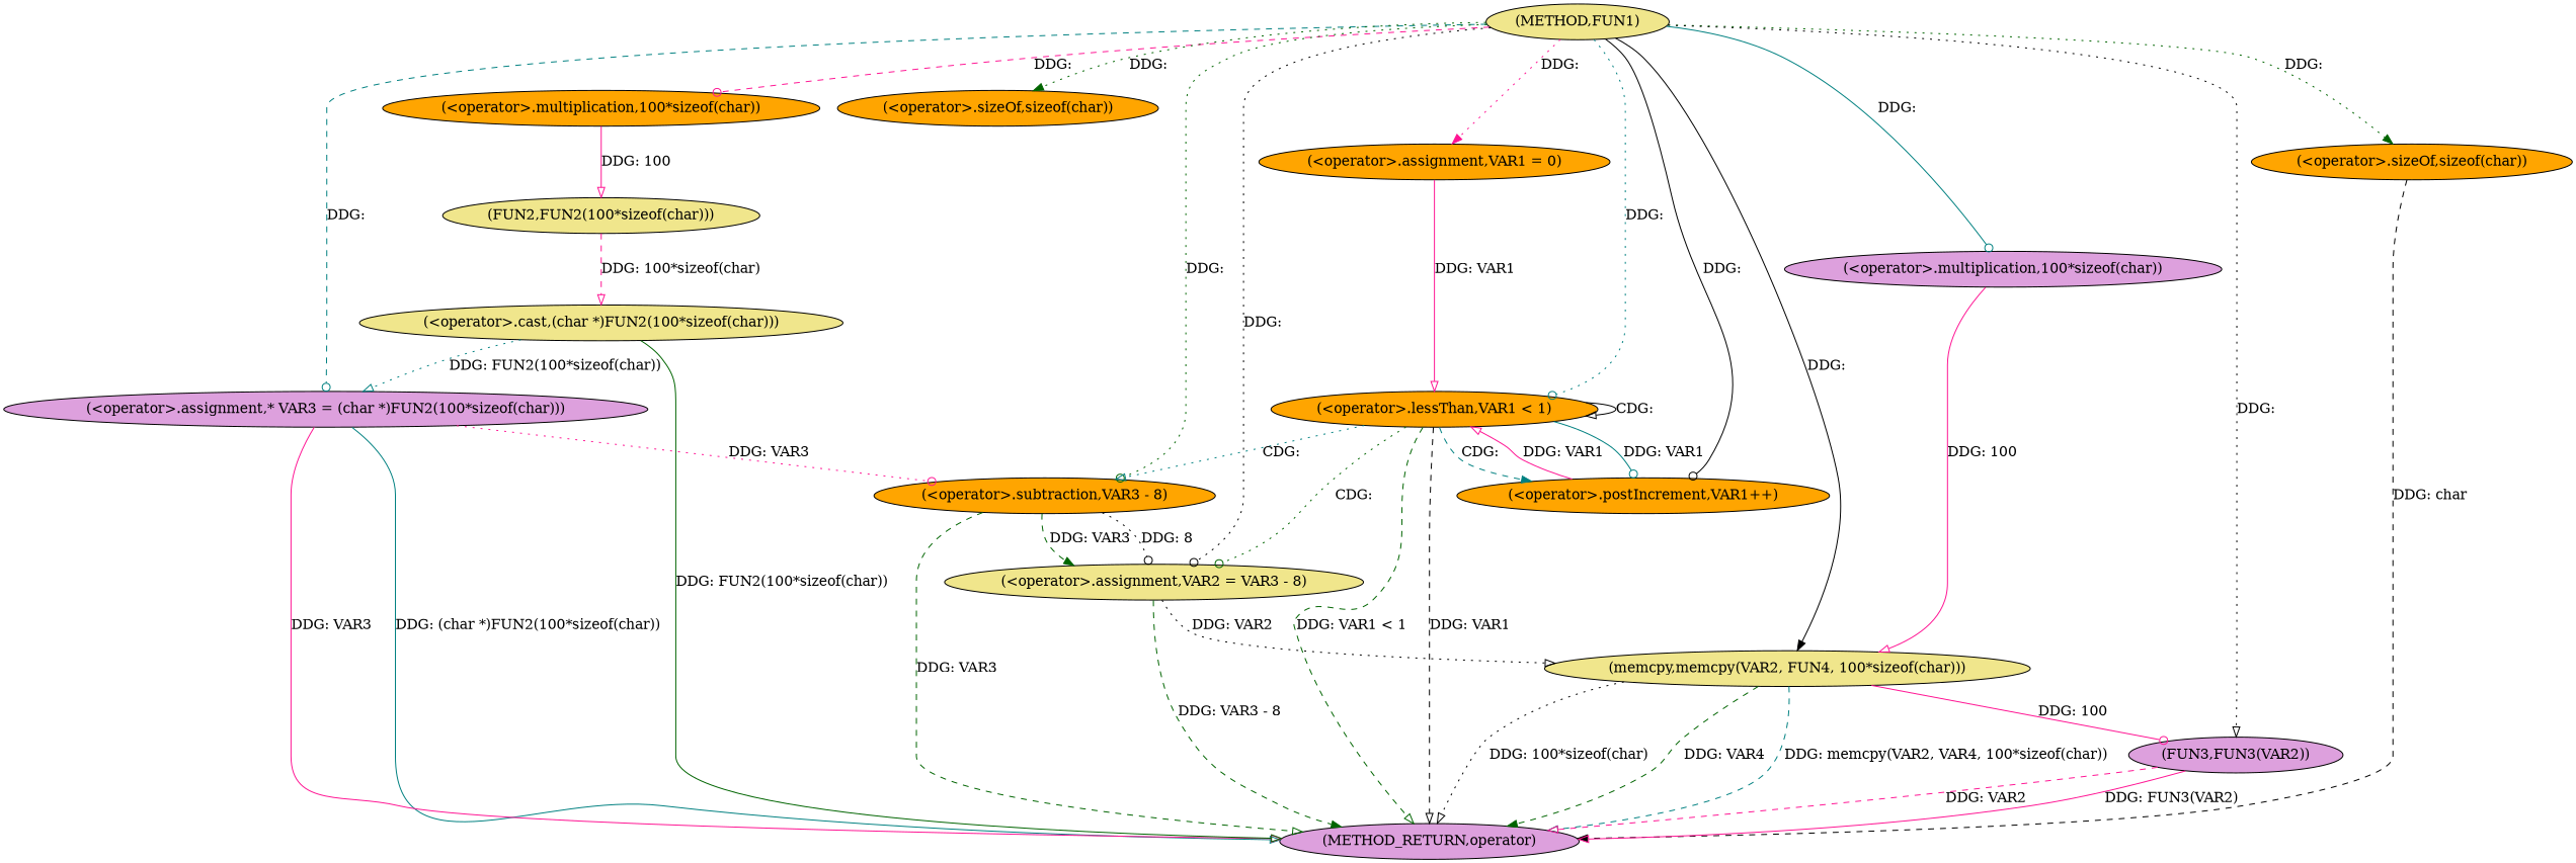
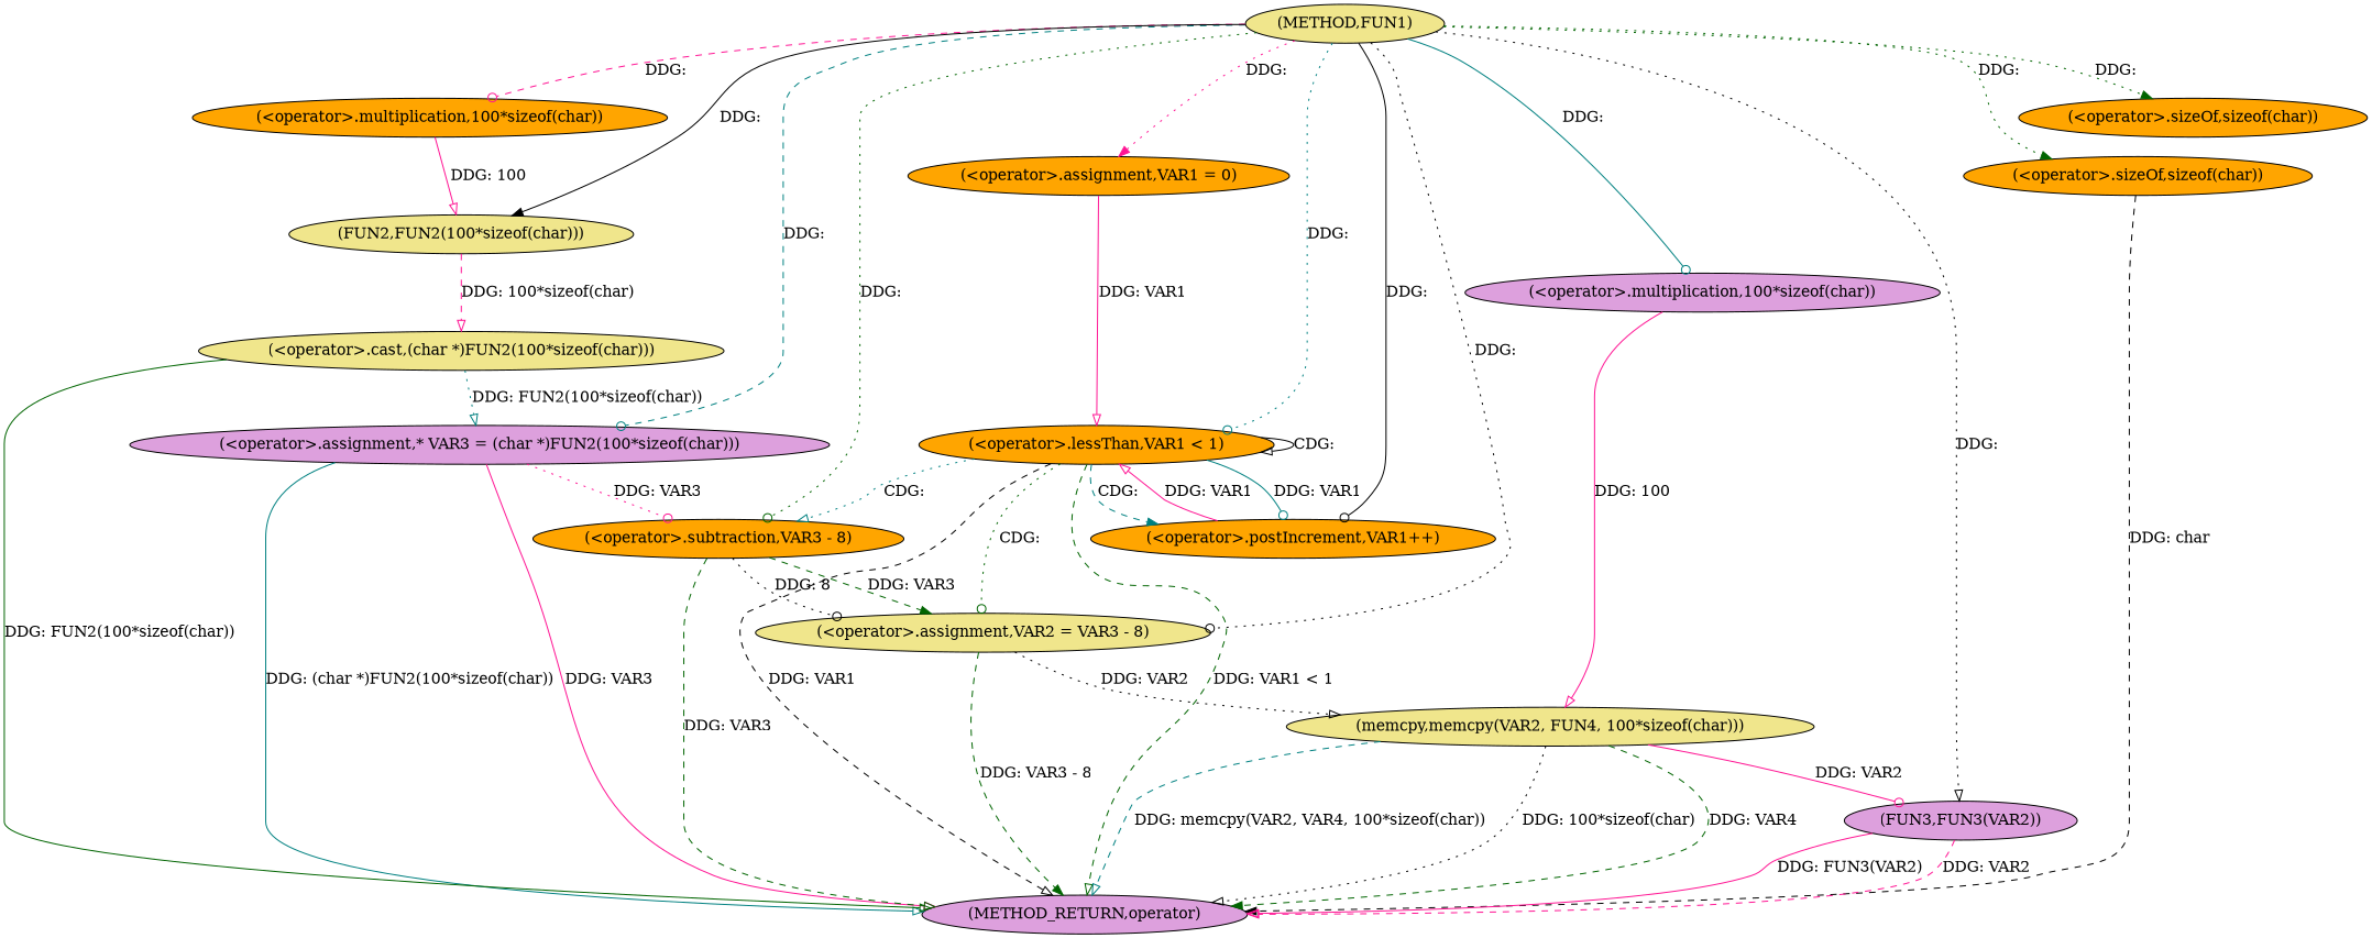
  digraph {
    node [fillcolor=orange style=filled]
    edge [arrowhead=onormal color=deeppink style=dotted]
    n1 [fillcolor=khaki label="(METHOD,FUN1)"]
    n2 [fillcolor=plum label="(<operator>.assignment,* VAR3 = (char *)FUN2(100*sizeof(char)))"]
    n3 [label="(<operator>.multiplication,100*sizeof(char))"]
    n4 [label="(<operator>.sizeOf,sizeof(char))"]
    n5 [label="(<operator>.assignment,VAR1 = 0)"]
    n6 [label="(<operator>.lessThan,VAR1 < 1)"]
    n7 [label="(<operator>.postIncrement,VAR1++)"]
    n8 [fillcolor=khaki label="(<operator>.assignment,VAR2 = VAR3 - 8)"]
    n9 [label="(<operator>.subtraction,VAR3 - 8)"]
    n10 [fillcolor=khaki label="(memcpy,memcpy(VAR2, FUN4, 100*sizeof(char)))"]
    n11 [fillcolor=plum label="(<operator>.multiplication,100*sizeof(char))"]
    n12 [label="(<operator>.sizeOf,sizeof(char))"]
    n13 [fillcolor=plum label="(FUN3,FUN3(VAR2))"]
    n14 [fillcolor=plum label="(METHOD_RETURN,operator)"]
    n15 [fillcolor=khaki label="(FUN2,FUN2(100*sizeof(char)))"]
    n16 [fillcolor=khaki label="(<operator>.cast,(char *)FUN2(100*sizeof(char)))"]
    n1 -> n2 [arrowhead=odot color=teal label="DDG: " style=dashed]
    n1 -> n3 [arrowhead=odot label="DDG: " style=dashed]
    n1 -> n4 [arrowhead=normal color=darkgreen label="DDG: "]
    n1 -> n5 [arrowhead=normal label="DDG: "]
    n1 -> n6 [arrowhead=odot color=teal label="DDG: "]
    n1 -> n7 [arrowhead=odot color=black label="DDG: " style=solid]
    n1 -> n8 [arrowhead=odot color=black label="DDG: "]
    n1 -> n9 [arrowhead=odot color=darkgreen label="DDG: "]
-   n1 -> n10 [arrowhead=normal color=black label="DDG: " style=solid]
+   n1 -> n15 [arrowhead=normal color=black label="DDG: " style=solid]
    n1 -> n11 [arrowhead=odot color=teal label="DDG: " style=solid]
    n1 -> n12 [arrowhead=normal color=darkgreen label="DDG: "]
    n1 -> n13 [color=black label="DDG: "]
    n2 -> n9 [arrowhead=odot label="DDG: VAR3"]
    n2 -> n14 [color=teal label="DDG: (char *)FUN2(100*sizeof(char))" style=solid]
    n2 -> n14 [label="DDG: VAR3" style=solid]
    n3 -> n15 [label="DDG: 100" style=solid]
    n5 -> n6 [label="DDG: VAR1" style=solid]
    n6 -> n6 [color=black label="CDG: " style=solid]
    n6 -> n7 [arrowhead=odot color=teal label="DDG: VAR1" style=solid]
    n6 -> n7 [arrowhead=normal color=teal label="CDG: " style=dashed]
    n6 -> n8 [arrowhead=odot color=darkgreen label="CDG: "]
    n6 -> n9 [color=teal label="CDG: "]
    n6 -> n14 [color=darkgreen label="DDG: VAR1 < 1" style=dashed]
    n6 -> n14 [color=black label="DDG: VAR1" style=dashed]
    n7 -> n6 [label="DDG: VAR1" style=solid]
    n8 -> n10 [color=black label="DDG: VAR2"]
    n8 -> n14 [arrowhead=normal color=darkgreen label="DDG: VAR3 - 8" style=dashed]
    n9 -> n8 [arrowhead=normal color=darkgreen label="DDG: VAR3" style=dashed]
    n9 -> n8 [arrowhead=odot color=black label="DDG: 8"]
    n9 -> n14 [color=darkgreen label="DDG: VAR3" style=dashed]
-   n10 -> n13 [arrowhead=odot label="DDG: 100" style=solid]
+   n10 -> n13 [arrowhead=odot label="DDG: VAR2" style=solid]
    n10 -> n14 [color=black label="DDG: 100*sizeof(char)"]
    n10 -> n14 [arrowhead=normal color=darkgreen label="DDG: VAR4" style=dashed]
    n10 -> n14 [color=teal label="DDG: memcpy(VAR2, VAR4, 100*sizeof(char))" style=dashed]
    n11 -> n10 [label="DDG: 100" style=solid]
    n12 -> n14 [arrowhead=normal color=black label="DDG: char" style=dashed]
    n13 -> n14 [label="DDG: VAR2" style=dashed]
    n13 -> n14 [label="DDG: FUN3(VAR2)" style=solid]
    n15 -> n16 [label="DDG: 100*sizeof(char)" style=dashed]
    n16 -> n2 [color=teal label="DDG: FUN2(100*sizeof(char))"]
    n16 -> n14 [color=darkgreen label="DDG: FUN2(100*sizeof(char))" style=solid]
  }
